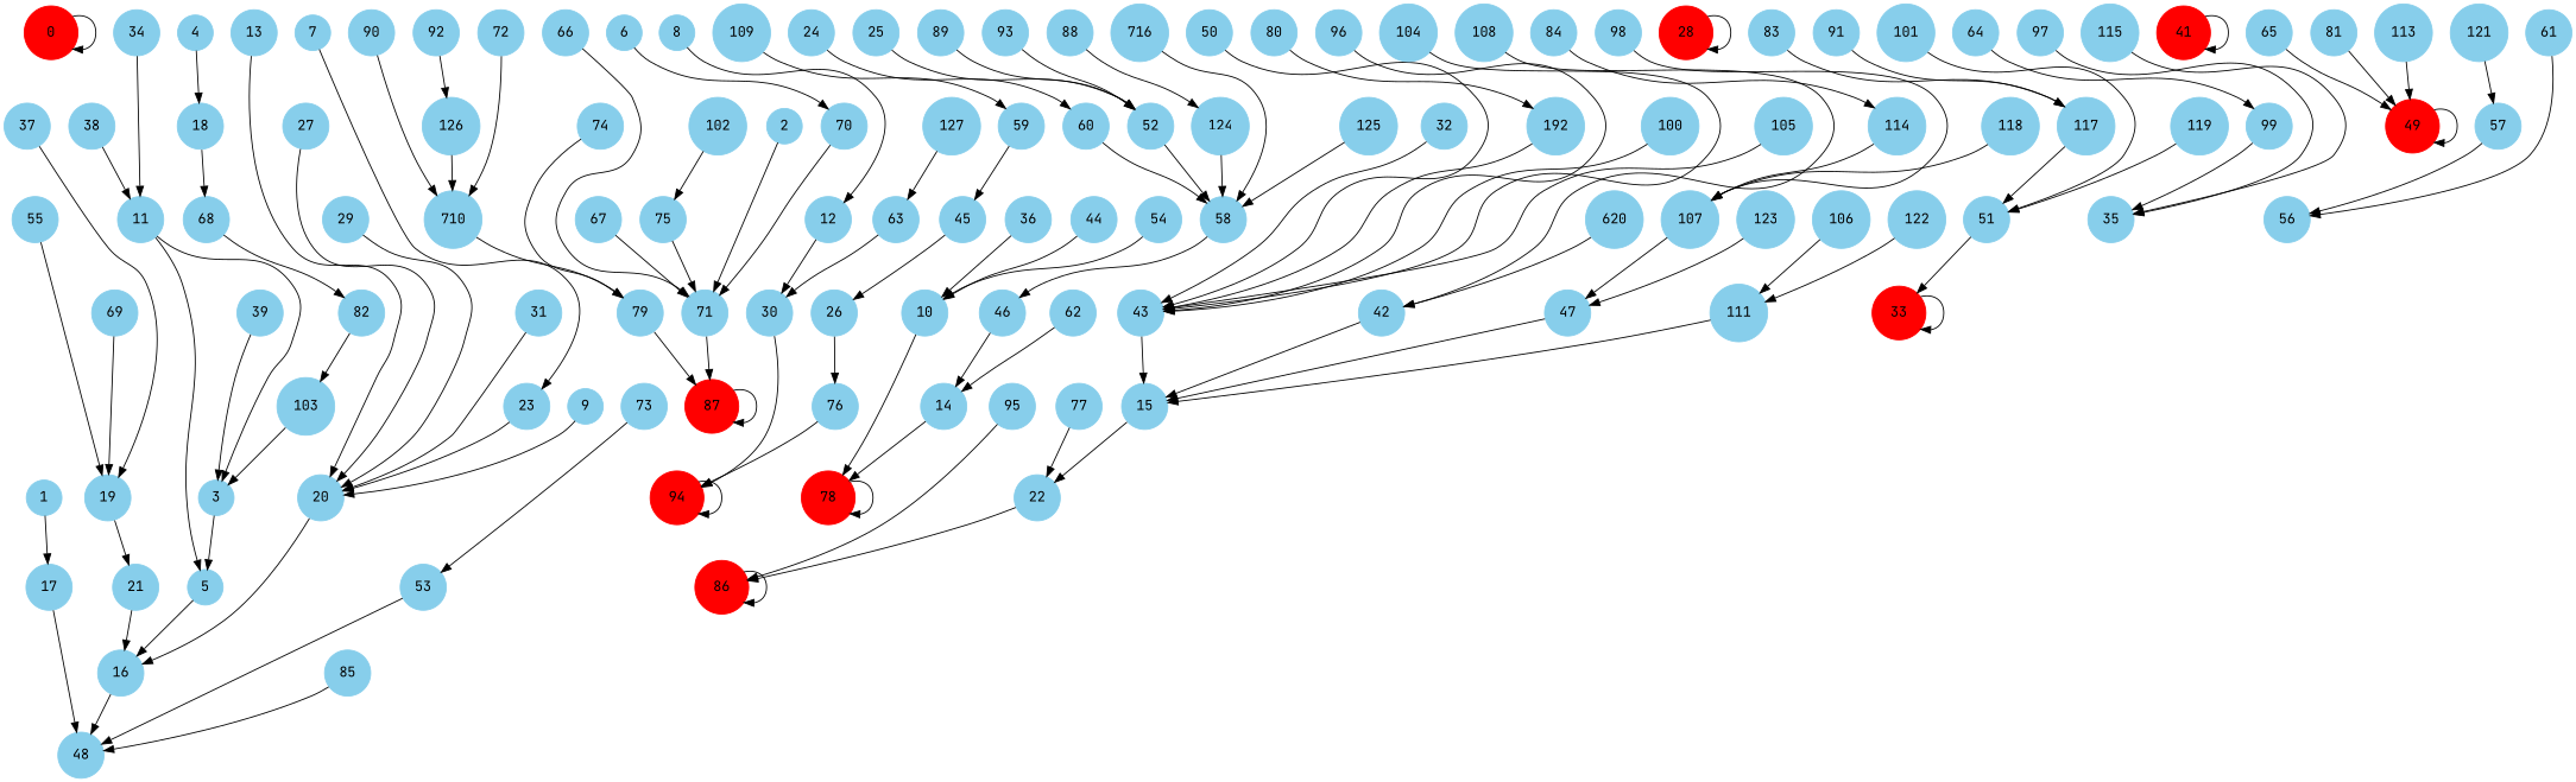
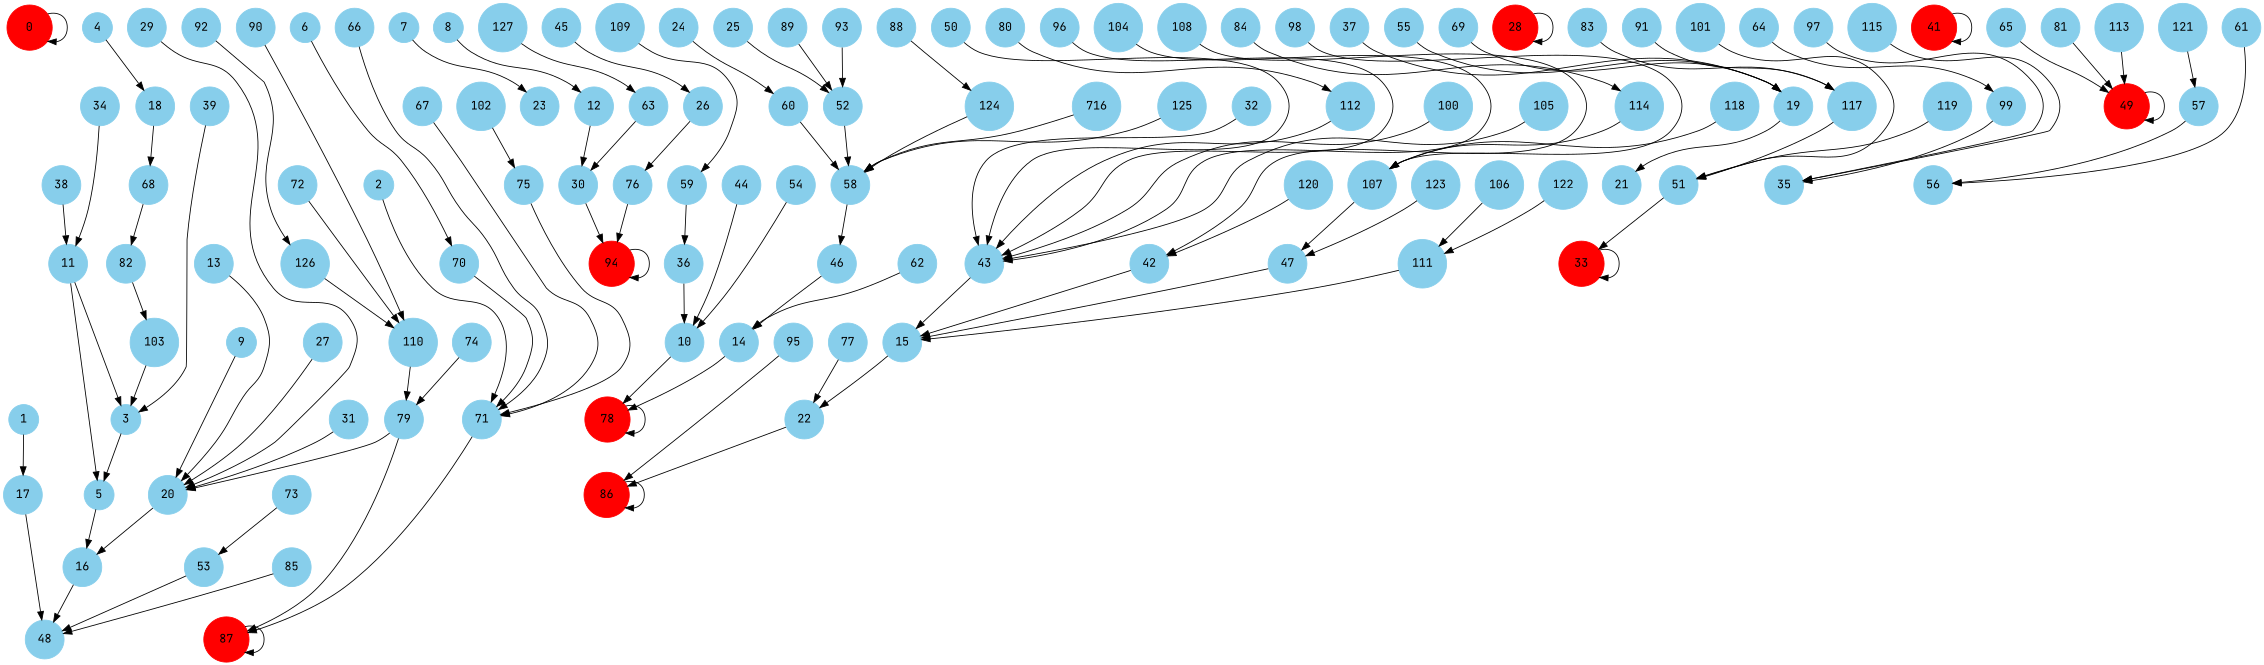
  digraph {
    fontname="JetBrains Mono"
    node [color=skyblue fontname="JetBrains Mono" shape=circle style=filled]
    edge [fontname="JetBrains Mono" weight=0.25]
    n1 [color=red height=.5 label=0 width=.75]
    1 [height=.2 width=.2]
    17 [height=.2 width=.2]
    48 [height=.2 width=.2]
    2 [height=.2 width=.2]
    71 [height=.2 width=.2]
    n7 [color=red height=.5 label=87 width=.75]
    3 [height=.2 width=.2]
    5 [height=.2 width=.2]
    16 [height=.2 width=.2]
    4 [height=.2 width=.2]
    18 [height=.2 width=.2]
    68 [height=.2 width=.2]
    82 [height=.2 width=.2]
    6 [height=.2 width=.2]
    70 [height=.2 width=.2]
    7 [height=.2 width=.2]
    23 [height=.2 width=.2]
    20 [height=.2 width=.2]
    8 [height=.2 width=.2]
    12 [height=.2 width=.2]
    30 [height=.2 width=.2]
    n23 [color=red height=.5 label=94 width=.75]
    9 [height=.2 width=.2]
    n25 [color=red height=.5 label=78 width=.75]
    10 [height=.2 width=.2]
    11 [height=.2 width=.2]
    13 [height=.2 width=.2]
    14 [height=.2 width=.2]
    15 [height=.2 width=.2]
    22 [height=.2 width=.2]
    n32 [color=red height=.5 label=86 width=.75]
    103 [height=.2 width=.2]
    19 [height=.2 width=.2]
    21 [height=.2 width=.2]
    24 [height=.2 width=.2]
    60 [height=.2 width=.2]
    58 [height=.2 width=.2]
    46 [height=.2 width=.2]
    25 [height=.2 width=.2]
    52 [height=.2 width=.2]
    26 [height=.2 width=.2]
    76 [height=.2 width=.2]
    27 [height=.2 width=.2]
    n45 [color=red height=.5 label=28 width=.75]
    29 [height=.2 width=.2]
    31 [height=.2 width=.2]
    32 [height=.2 width=.2]
    43 [height=.2 width=.2]
    n50 [color=red height=.5 label=33 width=.75]
    34 [height=.2 width=.2]
    35 [height=.2 width=.2]
    36 [height=.2 width=.2]
    37 [height=.2 width=.2]
    38 [height=.2 width=.2]
    39 [height=.2 width=.2]
    42 [height=.2 width=.2]
    n58 [color=red height=.5 label=41 width=.75]
    44 [height=.2 width=.2]
    45 [height=.2 width=.2]
    47 [height=.2 width=.2]
    n62 [color=red height=.5 label=49 width=.75]
    50 [height=.2 width=.2]
    51 [height=.2 width=.2]
    53 [height=.2 width=.2]
    54 [height=.2 width=.2]
    55 [height=.2 width=.2]
    56 [height=.2 width=.2]
    57 [height=.2 width=.2]
    59 [height=.2 width=.2]
    61 [height=.2 width=.2]
    62 [height=.2 width=.2]
    63 [height=.2 width=.2]
    64 [height=.2 width=.2]
    99 [height=.2 width=.2]
    65 [height=.2 width=.2]
    66 [height=.2 width=.2]
    67 [height=.2 width=.2]
    69 [height=.2 width=.2]
    72 [height=.2 width=.2]
-   110 [height=.2 width=.2 label=710]
+   110 [height=.2 width=.2]
    79 [height=.2 width=.2]
    73 [height=.2 width=.2]
    74 [height=.2 width=.2]
    75 [height=.2 width=.2]
    77 [height=.2 width=.2]
    80 [height=.2 width=.2]
-   112 [height=.2 width=.2 label=192]
+   112 [height=.2 width=.2]
    81 [height=.2 width=.2]
    83 [height=.2 width=.2]
    117 [height=.2 width=.2]
    84 [height=.2 width=.2]
    114 [height=.2 width=.2]
    107 [height=.2 width=.2]
    85 [height=.2 width=.2]
    88 [height=.2 width=.2]
    124 [height=.2 width=.2]
    89 [height=.2 width=.2]
    90 [height=.2 width=.2]
    91 [height=.2 width=.2]
    92 [height=.2 width=.2]
    126 [height=.2 width=.2]
    93 [height=.2 width=.2]
    95 [height=.2 width=.2]
    96 [height=.2 width=.2]
    97 [height=.2 width=.2]
    98 [height=.2 width=.2]
    100 [height=.2 width=.2]
    101 [height=.2 width=.2]
    102 [height=.2 width=.2]
    104 [height=.2 width=.2]
    105 [height=.2 width=.2]
    106 [height=.2 width=.2]
    111 [height=.2 width=.2]
    108 [height=.2 width=.2]
    109 [height=.2 width=.2]
    113 [height=.2 width=.2]
    115 [height=.2 width=.2]
    n119 [height=.2 label=716 width=.2]
    118 [height=.2 width=.2]
    119 [height=.2 width=.2]
-   120 [height=.2 width=.2 label=620]
+   120 [height=.2 width=.2]
    121 [height=.2 width=.2]
    122 [height=.2 width=.2]
    123 [height=.2 width=.2]
    125 [height=.2 width=.2]
    127 [height=.2 width=.2]
    n1 -> n1
    1 -> 17
    17 -> 48
    2 -> 71
    71 -> n7
    n7 -> n7
    3 -> 5
    5 -> 16
    16 -> 48
    4 -> 18
    18 -> 68
    68 -> 82
    82 -> 103
    6 -> 70
    70 -> 71
    7 -> 23
-   23 -> 20
+   79 -> 20
    20 -> 16
    8 -> 12
    12 -> 30
    30 -> n23
    n23 -> n23
    9 -> 20
    n25 -> n25
    10 -> n25
    11 -> 3
    11 -> 5
    13 -> 20
    14 -> n25
    15 -> 22
    22 -> n32
    n32 -> n32
    103 -> 3
    19 -> 21
-   21 -> 16
    24 -> 60
    60 -> 58
    58 -> 46
    46 -> 14
    25 -> 52
    52 -> 58
    26 -> 76
    76 -> n23
    27 -> 20
    n45 -> n45
    29 -> 20
    31 -> 20
    32 -> 43
    43 -> 15
    n50 -> n50
    34 -> 11
    36 -> 10
    37 -> 19
    38 -> 11
    39 -> 3
    42 -> 15
    n58 -> n58
    44 -> 10
    45 -> 26
    47 -> 15
    n62 -> n62
    50 -> 43
    51 -> n50
    53 -> 48
    54 -> 10
    55 -> 19
    57 -> 56
-   59 -> 45
+   59 -> 36
    61 -> 56
    62 -> 14
    63 -> 30
    64 -> 99
    99 -> 35
    65 -> n62
    66 -> 71
    67 -> 71
    69 -> 19
    72 -> 110
    110 -> 79
    79 -> n7
    73 -> 53
    74 -> 79
    75 -> 71
    77 -> 22
    80 -> 112
    112 -> 43
    81 -> n62
    83 -> 117
    117 -> 51
    84 -> 114
    114 -> 107
    107 -> 47
    85 -> 48
    88 -> 124
    124 -> 58
    89 -> 52
    90 -> 110
    91 -> 117
    92 -> 126
    126 -> 110
    93 -> 52
    95 -> n32
    96 -> 43
    97 -> 35
    98 -> 107
    100 -> 43
    101 -> 51
    102 -> 75
    104 -> 43
    105 -> 43
    106 -> 111
    111 -> 15
    108 -> 42
    109 -> 59
    113 -> n62
    115 -> 35
    n119 -> 58
    118 -> 107
    119 -> 51
    120 -> 42
    121 -> 57
    122 -> 111
    123 -> 47
    125 -> 58
    127 -> 63
  }
